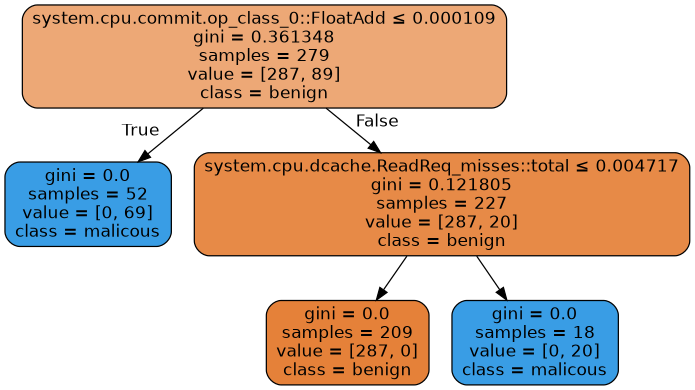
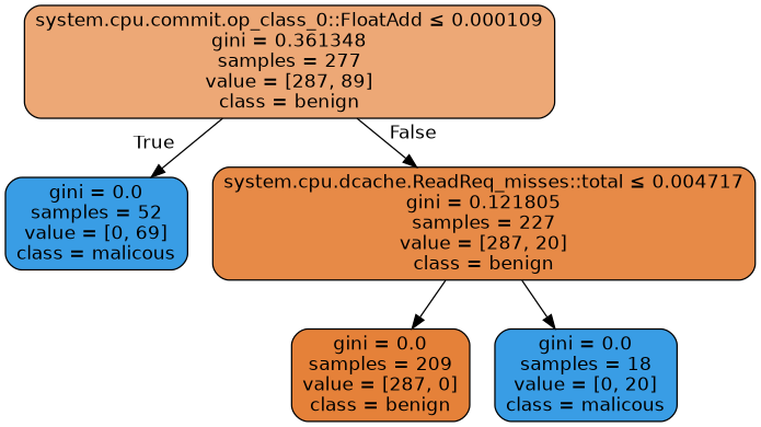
  digraph {
    node [color=black fillcolor="#399de5" fontname=helvetica shape=box style="filled, rounded"]
    edge [fontname=helvetica]
-   n1 [fillcolor="#eda876" label=<system.cpu.commit.op_class_0::FloatAdd &le; 0.000109<br/>gini = 0.361348<br/>samples = 279<br/>value = [287, 89]<br/>class = benign>]
+   n1 [fillcolor="#eda876" label=<system.cpu.commit.op_class_0::FloatAdd &le; 0.000109<br/>gini = 0.361348<br/>samples = 277<br/>value = [287, 89]<br/>class = benign>]
    n2 [label=<gini = 0.0<br/>samples = 52<br/>value = [0, 69]<br/>class = malicous>]
    n3 [fillcolor="#e78a47" label=<system.cpu.dcache.ReadReq_misses::total &le; 0.004717<br/>gini = 0.121805<br/>samples = 227<br/>value = [287, 20]<br/>class = benign>]
    n4 [fillcolor="#e58139" label=<gini = 0.0<br/>samples = 209<br/>value = [287, 0]<br/>class = benign>]
    n5 [label=<gini = 0.0<br/>samples = 18<br/>value = [0, 20]<br/>class = malicous>]
    n1 -> n2 [headlabel=True labelangle=45 labeldistance=2.5]
    n1 -> n3 [headlabel=False labelangle=-45 labeldistance=2.5]
    n3 -> n4
    n3 -> n5
  }
